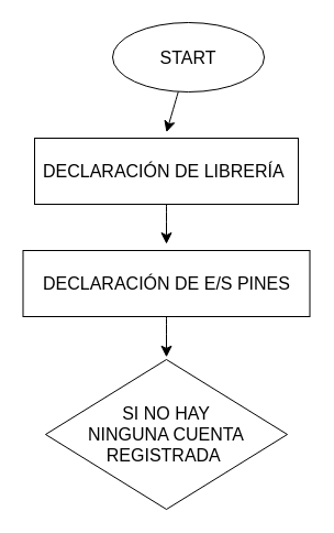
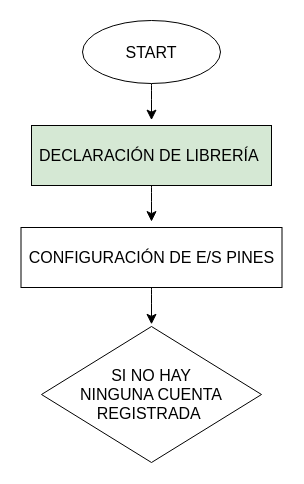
  <mxCell id="0" />
  <mxCell id="1" parent="0" />
  <mxCell id="2" style="edgeStyle=none;curved=1;rounded=0;orthogonalLoop=1;jettySize=auto;html=1;fontSize=12;startSize=8;endSize=8;" edge="1" parent="1" source="3"><mxGeometry relative="1" as="geometry"><mxPoint x="151" y="119.647" as="targetPoint" /></mxGeometry></mxCell>
- <mxCell id="3" value="&lt;font style=&quot;vertical-align: inherit;&quot;&gt;&lt;font style=&quot;vertical-align: inherit;&quot;&gt;START&lt;/font&gt;&lt;/font&gt;" style="ellipse;whiteSpace=wrap;html=1;fontSize=16;" vertex="1" parent="1"><mxGeometry x="102" y="20" width="138" height="63" as="geometry" /></mxCell>
+ <mxCell id="3" value="&lt;font style=&quot;vertical-align: inherit;&quot;&gt;&lt;font style=&quot;vertical-align: inherit;&quot;&gt;START&lt;/font&gt;&lt;/font&gt;" style="ellipse;whiteSpace=wrap;html=1;fontSize=16;" vertex="1" parent="1"><mxGeometry x="82" y="20" width="138" height="63" as="geometry" /></mxCell>
  <mxCell id="4" style="edgeStyle=none;curved=1;rounded=0;orthogonalLoop=1;jettySize=auto;html=1;fontSize=12;startSize=8;endSize=8;" edge="1" parent="1" source="5"><mxGeometry relative="1" as="geometry"><mxPoint x="151" y="221.097" as="targetPoint" /></mxGeometry></mxCell>
- <mxCell id="5" value="&lt;font style=&quot;vertical-align: inherit;&quot;&gt;&lt;font style=&quot;vertical-align: inherit;&quot;&gt;&lt;font style=&quot;vertical-align: inherit;&quot;&gt;&lt;font style=&quot;vertical-align: inherit;&quot;&gt;DECLARACIÓN DE LIBRERÍA&amp;nbsp;&lt;/font&gt;&lt;/font&gt;&lt;/font&gt;&lt;/font&gt;" style="whiteSpace=wrap;html=1;fontSize=16;" vertex="1" parent="1"><mxGeometry x="31" y="125" width="240" height="60" as="geometry" /></mxCell>
+ <mxCell id="5" value="&lt;font style=&quot;vertical-align: inherit;&quot;&gt;&lt;font style=&quot;vertical-align: inherit;&quot;&gt;&lt;font style=&quot;vertical-align: inherit;&quot;&gt;&lt;font style=&quot;vertical-align: inherit;&quot;&gt;DECLARACIÓN DE LIBRERÍA&amp;nbsp;&lt;/font&gt;&lt;/font&gt;&lt;/font&gt;&lt;/font&gt;" style="whiteSpace=wrap;html=1;fontSize=16;fillColor=#d5e8d4;" vertex="1" parent="1"><mxGeometry x="31" y="125" width="240" height="60" as="geometry" /></mxCell>
  <mxCell id="6" style="edgeStyle=none;curved=1;rounded=0;orthogonalLoop=1;jettySize=auto;html=1;fontSize=12;startSize=8;endSize=8;" edge="1" parent="1" source="7"><mxGeometry relative="1" as="geometry"><mxPoint x="151" y="323.836" as="targetPoint" /></mxGeometry></mxCell>
- <mxCell id="7" value="&lt;font style=&quot;vertical-align: inherit;&quot;&gt;&lt;font style=&quot;vertical-align: inherit;&quot;&gt;DECLARACIÓN DE E/S PINES&lt;/font&gt;&lt;/font&gt;" style="whiteSpace=wrap;html=1;fontSize=16;" vertex="1" parent="1"><mxGeometry x="20.5" y="227" width="261" height="60" as="geometry" /></mxCell>
+ <mxCell id="7" value="&lt;font style=&quot;vertical-align: inherit;&quot;&gt;&lt;font style=&quot;vertical-align: inherit;&quot;&gt;CONFIGURACIÓN DE E/S PINES&lt;/font&gt;&lt;/font&gt;" style="whiteSpace=wrap;html=1;fontSize=16;" vertex="1" parent="1"><mxGeometry x="20.5" y="227" width="261" height="60" as="geometry" /></mxCell>
  <mxCell id="8" value="" style="edgeStyle=none;curved=1;rounded=0;orthogonalLoop=1;jettySize=auto;html=1;fontSize=12;startSize=8;endSize=8;" edge="1" parent="1" source="9"><mxGeometry relative="1" as="geometry"><mxPoint x="178.5" y="364" as="targetPoint" /></mxGeometry></mxCell>
  <mxCell id="9" value="&lt;font style=&quot;vertical-align: inherit;&quot;&gt;&lt;font style=&quot;vertical-align: inherit;&quot;&gt;&lt;font style=&quot;vertical-align: inherit;&quot;&gt;&lt;font style=&quot;vertical-align: inherit;&quot;&gt;&lt;font style=&quot;vertical-align: inherit;&quot;&gt;&lt;font style=&quot;vertical-align: inherit;&quot;&gt;SI NO HAY &lt;br&gt;NINGUNA CUENTA REGISTRADA&amp;nbsp;&lt;/font&gt;&lt;/font&gt;&lt;/font&gt;&lt;/font&gt;&lt;/font&gt;&lt;/font&gt;" style="rhombus;whiteSpace=wrap;html=1;fontSize=16;" vertex="1" parent="1"><mxGeometry x="41" y="326" width="220" height="136" as="geometry" /></mxCell>
